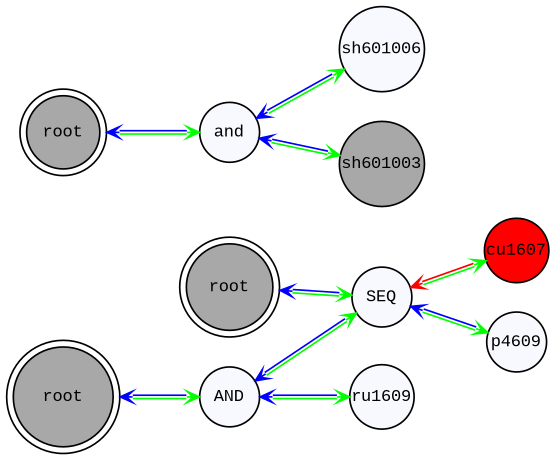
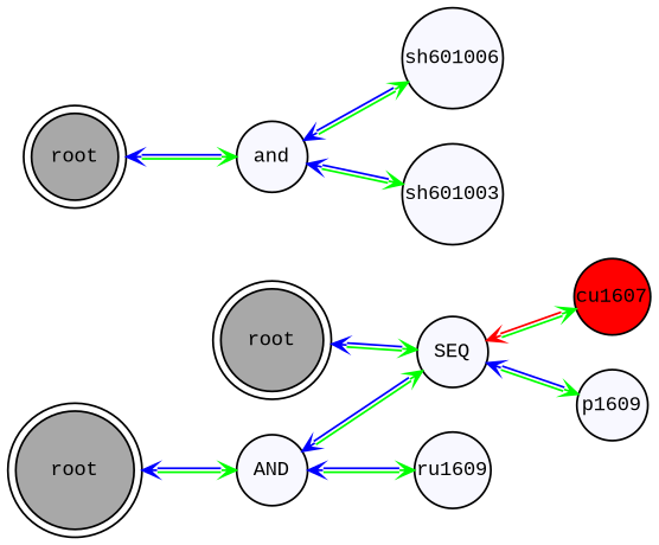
  strict digraph {
    fontname="Liberation Mono"
    rankdir=LR
    node [fillcolor=ghostwhite fontname="Liberation Mono" fontsize=10 margin=0 shape=circle style=filled]
    edge [arrowhead=vee arrowsize=0.75 arrowtail=vee bgcolor=black color="green:blue" dir=both fontname="Liberation Mono"]
    n1 [color=black fillcolor=grey66 height=0.83333 label=root shape=doublecircle width=0.83333]
    n2 [height=0.5 label=AND width=0.5]
    n3 [height=0.5 label=SEQ width=0.5]
    n4 [height=0.5 label=ru1609 width=0.5]
    n5 [fillcolor=red height=0.5 label=cu1607 width=0.5]
-   n6 [height=0.5 label=p4609 width=0.5]
+   n6 [height=0.5 label=p1609 width=0.5]
    n7 [color=black fillcolor=grey66 height=0.72222 label=root shape=doublecircle width=0.72222]
    n8 [color=black fillcolor=grey66 height=0.61111 label=root shape=doublecircle width=0.61111]
    n9 [height=0.5 label=and width=0.5]
    n10 [height=0.5397 label=sh601006 width=0.53374]
-   n11 [fillcolor=grey66 height=0.5397 label=sh601003 width=0.53374]
+   n11 [height=0.5397 label=sh601003 width=0.53374]
    n1 -> n2
    n2 -> n3
    n2 -> n4
    n3 -> n5 [color="green:red"]
    n3 -> n6
    n7 -> n3
    n8 -> n9
    n9 -> n10
    n9 -> n11
  }
